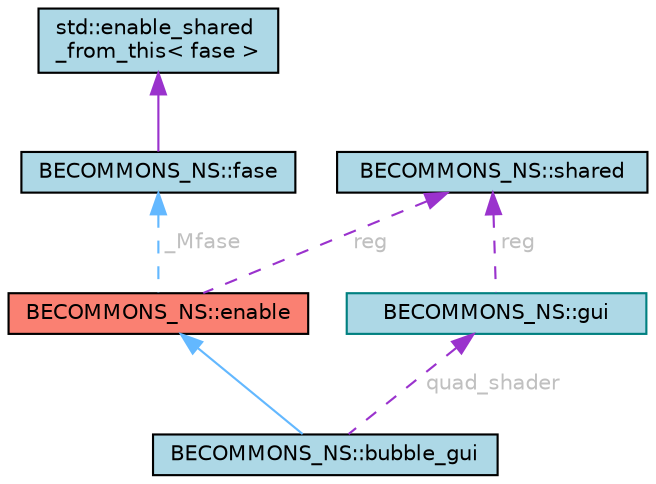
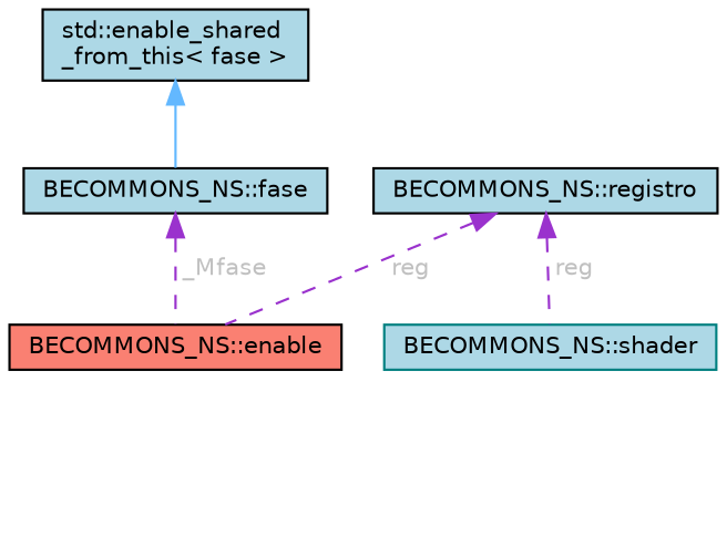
  digraph {
    node [color=black fillcolor=lightblue fontname=Helvetica fontsize=10 shape=box style=filled]
    edge [color=darkorchid3 dir=back fontname=Helvetica fontsize=10 labelfontname=Helvetica labelfontsize=10 style=dashed fontcolor=grey]
-   n1 [fontcolor=black height=0.2 label="BECOMMONS_NS::bubble_gui" width=0.4]
    n2 [fillcolor=salmon height=0.2 label="BECOMMONS_NS::enable" width=0.4]
    n3 [height=0.2 label="BECOMMONS_NS::fase" width=0.4]
    n4 [height=0.2 label="std::enable_shared\l_from_this\< fase \>" width=0.4]
-   n5 [height=0.2 label="BECOMMONS_NS::shared" width=0.4]
-   n6 [color=teal height=0.2 label="BECOMMONS_NS::gui" width=0.4]
-   n2 -> n1 [color=steelblue1 style=solid fontcolor=""]
-   n3 -> n2 [color=steelblue1 label=" _Mfase"]
-   n4 -> n3 [style=solid fontcolor=""]
+   n5 [height=0.2 label="BECOMMONS_NS::registro" width=0.4]
+   n6 [color=teal height=0.2 label="BECOMMONS_NS::shader" width=0.4]
+   n3 -> n2 [label=" _Mfase"]
+   n4 -> n3 [color=steelblue1 style=solid fontcolor=""]
    n5 -> n2 [label=" reg"]
    n5 -> n6 [label=" reg"]
-   n6 -> n1 [label=" quad_shader"]
  }
